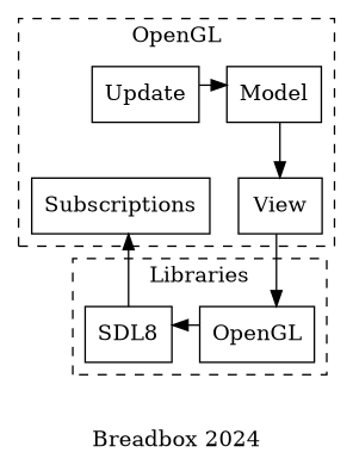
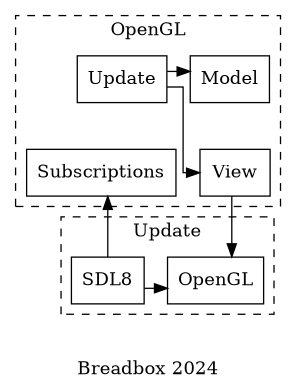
  digraph {
    label="Breadbox 2024"
    splines=ortho
    node [shape=box]
    n1 [label=Model]
    n2 [label=Update]
    n3 [label=Subscriptions]
    n4 [label=View]
    n5 [label=OpenGL]
    n6 [label=SDL8]
    subgraph cluster_1 {
      label=OpenGL
      style=dashed
      subgraph sub_2 {
        label=Engine
        rank=same
        style=dashed
        n1
        n2
      }
      subgraph sub_3 {
        label=Engine
        rank=same
        style=dashed
        n3
        n4
      }
    }
    subgraph cluster_4 {
-     label=Libraries
+     label=Update
      style=dashed
      subgraph sub_5 {
        label=Libraries
        rank=same
        style=dashed
        n5
        n6
      }
    }
-   n1 -> n4
+   n2 -> n4
    n2 -> n1
    n4 -> n5
-   n5 -> n6
+   n6 -> n5
    n6 -> n3
  }
